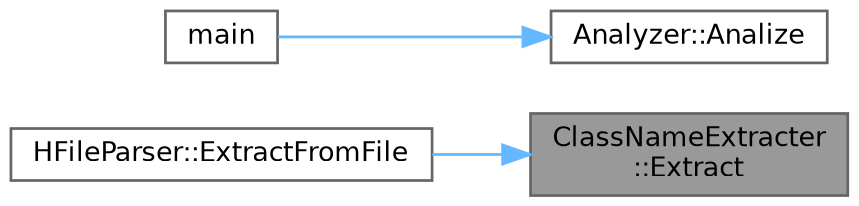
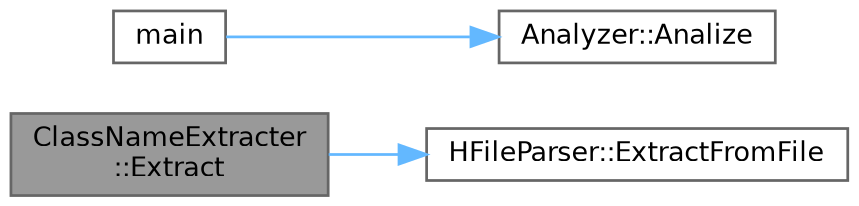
  digraph {
    rankdir=RL
    node [color=grey40 fillcolor=white fontname=Helvetica fontsize=10 shape=box style=filled]
    edge [color=steelblue1 dir=back fontname=Helvetica fontsize=10 labelfontname=Helvetica labelfontsize=10 style=solid]
    n1 [color=gray40 fillcolor=grey60 fontcolor=black height=0.2 label="ClassNameExtracter\l::Extract" width=0.4]
    n2 [height=0.2 label="HFileParser::ExtractFromFile" width=0.4]
    n3 [height=0.2 label="Analyzer::Analize" width=0.4]
    n4 [height=0.2 label=main width=0.4]
-   n1 -> n2
+   n2 -> n1
    n3 -> n4
  }
